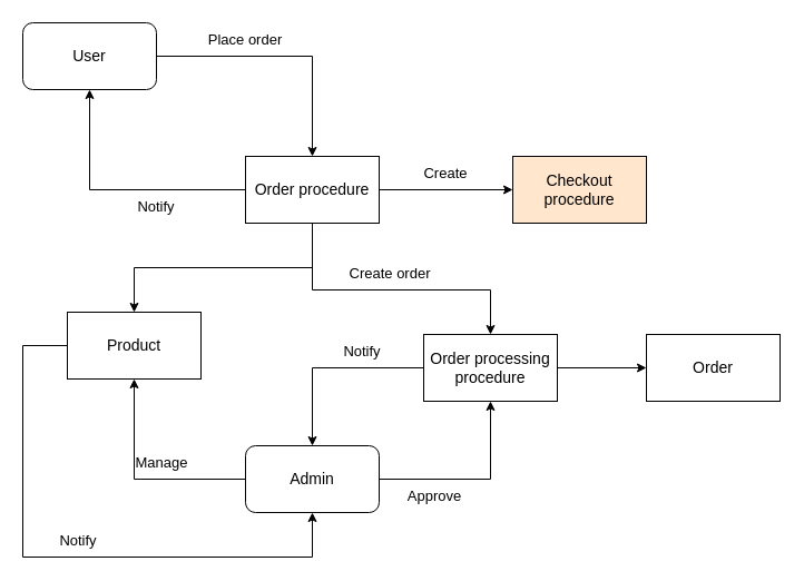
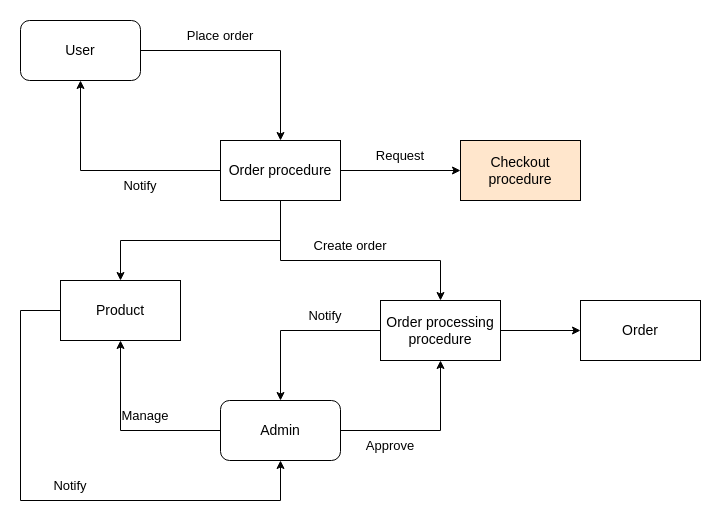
  <mxCell id="0" />
  <mxCell id="1" parent="0" />
  <mxCell id="2" value="&lt;font style=&quot;font-size: 14px;&quot;&gt;User&lt;/font&gt;" style="rounded=1;whiteSpace=wrap;html=1;" vertex="1" parent="1"><mxGeometry x="20" y="20" width="120" height="60" as="geometry" /></mxCell>
  <mxCell id="3" value="&lt;font style=&quot;font-size: 14px;&quot;&gt;Order procedure&lt;/font&gt;" style="rounded=0;whiteSpace=wrap;html=1;" vertex="1" parent="1"><mxGeometry x="220" y="140" width="120" height="60" as="geometry" /></mxCell>
  <mxCell id="4" value="" style="endArrow=classic;html=1;rounded=0;exitX=0;exitY=0.5;exitDx=0;exitDy=0;entryX=0.5;entryY=1;entryDx=0;entryDy=0;" edge="1" parent="1" source="3" target="2"><mxGeometry width="50" height="50" relative="1" as="geometry"><mxPoint x="300" y="180" as="sourcePoint" /><mxPoint x="350" y="130" as="targetPoint" /><Array as="points"><mxPoint x="80" y="170" /></Array></mxGeometry></mxCell>
  <mxCell id="5" value="&lt;font style=&quot;font-size: 13px;&quot;&gt;Notify&lt;/font&gt;" style="text;html=1;align=center;verticalAlign=middle;whiteSpace=wrap;rounded=0;" vertex="1" parent="1"><mxGeometry x="100" y="170" width="80" height="30" as="geometry" /></mxCell>
  <mxCell id="6" value="" style="endArrow=classic;html=1;rounded=0;exitX=1;exitY=0.5;exitDx=0;exitDy=0;entryX=0.5;entryY=0;entryDx=0;entryDy=0;" edge="1" parent="1" source="2" target="3"><mxGeometry width="50" height="50" relative="1" as="geometry"><mxPoint x="300" y="180" as="sourcePoint" /><mxPoint x="350" y="130" as="targetPoint" /><Array as="points"><mxPoint x="280" y="50" /></Array></mxGeometry></mxCell>
  <mxCell id="7" value="&lt;font style=&quot;font-size: 13px;&quot;&gt;Place order&lt;/font&gt;" style="text;html=1;align=center;verticalAlign=middle;whiteSpace=wrap;rounded=0;" vertex="1" parent="1"><mxGeometry x="180" y="20" width="80" height="30" as="geometry" /></mxCell>
  <mxCell id="8" value="&lt;font style=&quot;font-size: 14px;&quot;&gt;Checkout procedure&lt;/font&gt;" style="rounded=0;whiteSpace=wrap;html=1;fillColor=#ffe6cc;" vertex="1" parent="1"><mxGeometry x="460" y="140" width="120" height="60" as="geometry" /></mxCell>
  <mxCell id="9" value="" style="endArrow=classic;html=1;rounded=0;exitX=1;exitY=0.5;exitDx=0;exitDy=0;entryX=0;entryY=0.5;entryDx=0;entryDy=0;" edge="1" parent="1" source="3" target="8"><mxGeometry width="50" height="50" relative="1" as="geometry"><mxPoint x="300" y="170" as="sourcePoint" /><mxPoint x="350" y="120" as="targetPoint" /></mxGeometry></mxCell>
- <mxCell id="10" value="&lt;font style=&quot;font-size: 13px;&quot;&gt;Create&lt;/font&gt;" style="text;html=1;align=center;verticalAlign=middle;whiteSpace=wrap;rounded=0;" vertex="1" parent="1"><mxGeometry x="360" y="140" width="80" height="30" as="geometry" /></mxCell>
+ <mxCell id="10" value="&lt;font style=&quot;font-size: 13px;&quot;&gt;Request&lt;/font&gt;" style="text;html=1;align=center;verticalAlign=middle;whiteSpace=wrap;rounded=0;" vertex="1" parent="1"><mxGeometry x="360" y="140" width="80" height="30" as="geometry" /></mxCell>
  <mxCell id="11" value="" style="edgeStyle=orthogonalEdgeStyle;rounded=0;orthogonalLoop=1;jettySize=auto;html=1;" edge="1" parent="1" source="12" target="22"><mxGeometry relative="1" as="geometry" /></mxCell>
  <mxCell id="12" value="&lt;font style=&quot;font-size: 14px;&quot;&gt;Order processing procedure&lt;/font&gt;" style="rounded=0;whiteSpace=wrap;html=1;" vertex="1" parent="1"><mxGeometry x="380" y="300" width="120" height="60" as="geometry" /></mxCell>
  <mxCell id="13" value="&lt;font style=&quot;font-size: 14px;&quot;&gt;Product&lt;/font&gt;" style="rounded=0;whiteSpace=wrap;html=1;" vertex="1" parent="1"><mxGeometry x="60" y="280" width="120" height="60" as="geometry" /></mxCell>
  <mxCell id="14" value="" style="endArrow=classic;html=1;rounded=0;exitX=0.5;exitY=1;exitDx=0;exitDy=0;entryX=0.5;entryY=0;entryDx=0;entryDy=0;" edge="1" parent="1" source="3" target="13"><mxGeometry width="50" height="50" relative="1" as="geometry"><mxPoint x="250" y="250" as="sourcePoint" /><mxPoint x="290" y="250" as="targetPoint" /><Array as="points"><mxPoint x="280" y="240" /><mxPoint x="120" y="240" /></Array></mxGeometry></mxCell>
  <mxCell id="15" value="" style="endArrow=classic;html=1;rounded=0;entryX=0.5;entryY=0;entryDx=0;entryDy=0;" edge="1" parent="1" target="12"><mxGeometry width="50" height="50" relative="1" as="geometry"><mxPoint x="280" y="200" as="sourcePoint" /><mxPoint x="280" y="200" as="targetPoint" /><Array as="points"><mxPoint x="280" y="260" /><mxPoint x="440" y="260" /></Array></mxGeometry></mxCell>
  <mxCell id="16" value="&lt;font style=&quot;font-size: 13px;&quot;&gt;Create order&lt;/font&gt;" style="text;html=1;align=center;verticalAlign=middle;whiteSpace=wrap;rounded=0;" vertex="1" parent="1"><mxGeometry x="300" y="230" width="100" height="30" as="geometry" /></mxCell>
  <mxCell id="17" value="&lt;font style=&quot;font-size: 14px;&quot;&gt;Admin&lt;/font&gt;" style="rounded=1;whiteSpace=wrap;html=1;" vertex="1" parent="1"><mxGeometry x="220" y="400" width="120" height="60" as="geometry" /></mxCell>
  <mxCell id="18" value="" style="endArrow=classic;html=1;rounded=0;exitX=0;exitY=0.5;exitDx=0;exitDy=0;entryX=0.5;entryY=0;entryDx=0;entryDy=0;" edge="1" parent="1" source="12" target="17"><mxGeometry width="50" height="50" relative="1" as="geometry"><mxPoint x="220" y="240" as="sourcePoint" /><mxPoint x="270" y="190" as="targetPoint" /><Array as="points"><mxPoint x="280" y="330" /></Array></mxGeometry></mxCell>
  <mxCell id="19" value="" style="endArrow=classic;html=1;rounded=0;exitX=1;exitY=0.5;exitDx=0;exitDy=0;entryX=0.5;entryY=1;entryDx=0;entryDy=0;" edge="1" parent="1" source="17" target="12"><mxGeometry width="50" height="50" relative="1" as="geometry"><mxPoint x="220" y="240" as="sourcePoint" /><mxPoint x="270" y="190" as="targetPoint" /><Array as="points"><mxPoint x="440" y="430" /></Array></mxGeometry></mxCell>
  <mxCell id="20" value="&lt;font style=&quot;font-size: 13px;&quot;&gt;Approve&lt;/font&gt;" style="text;html=1;align=center;verticalAlign=middle;whiteSpace=wrap;rounded=0;" vertex="1" parent="1"><mxGeometry x="350" y="430" width="80" height="30" as="geometry" /></mxCell>
  <mxCell id="21" value="&lt;font style=&quot;font-size: 13px;&quot;&gt;Notify&lt;/font&gt;" style="text;html=1;align=center;verticalAlign=middle;whiteSpace=wrap;rounded=0;" vertex="1" parent="1"><mxGeometry x="295" y="300" width="60" height="30" as="geometry" /></mxCell>
  <mxCell id="22" value="&lt;font style=&quot;font-size: 14px;&quot;&gt;Order&lt;/font&gt;" style="rounded=0;whiteSpace=wrap;html=1;" vertex="1" parent="1"><mxGeometry x="580" y="300" width="120" height="60" as="geometry" /></mxCell>
  <mxCell id="23" value="" style="endArrow=classic;html=1;rounded=0;exitX=0;exitY=0.5;exitDx=0;exitDy=0;entryX=0.5;entryY=1;entryDx=0;entryDy=0;" edge="1" parent="1" source="17" target="13"><mxGeometry width="50" height="50" relative="1" as="geometry"><mxPoint x="220" y="240" as="sourcePoint" /><mxPoint x="270" y="190" as="targetPoint" /><Array as="points"><mxPoint x="120" y="430" /></Array></mxGeometry></mxCell>
  <mxCell id="24" value="&lt;font style=&quot;font-size: 13px;&quot;&gt;Manage&lt;/font&gt;" style="text;html=1;align=center;verticalAlign=middle;whiteSpace=wrap;rounded=0;" vertex="1" parent="1"><mxGeometry x="115" y="400" width="60" height="30" as="geometry" /></mxCell>
  <mxCell id="25" value="" style="endArrow=classic;html=1;rounded=0;exitX=0;exitY=0.5;exitDx=0;exitDy=0;entryX=0.5;entryY=1;entryDx=0;entryDy=0;" edge="1" parent="1" source="13" target="17"><mxGeometry width="50" height="50" relative="1" as="geometry"><mxPoint x="220" y="240" as="sourcePoint" /><mxPoint x="270" y="190" as="targetPoint" /><Array as="points"><mxPoint x="20" y="310" /><mxPoint x="20" y="500" /><mxPoint x="280" y="500" /></Array></mxGeometry></mxCell>
  <mxCell id="26" value="&lt;font style=&quot;font-size: 13px;&quot;&gt;Notify&lt;/font&gt;" style="text;html=1;align=center;verticalAlign=middle;whiteSpace=wrap;rounded=0;" vertex="1" parent="1"><mxGeometry x="40" y="470" width="60" height="30" as="geometry" /></mxCell>
